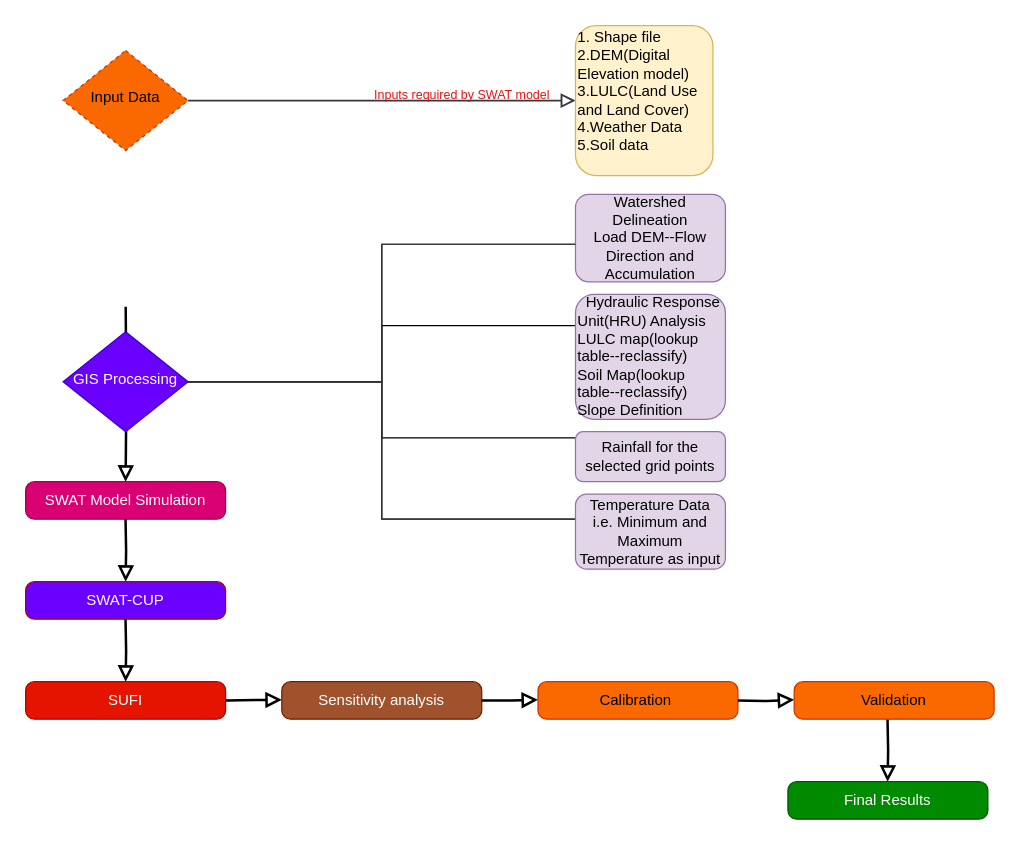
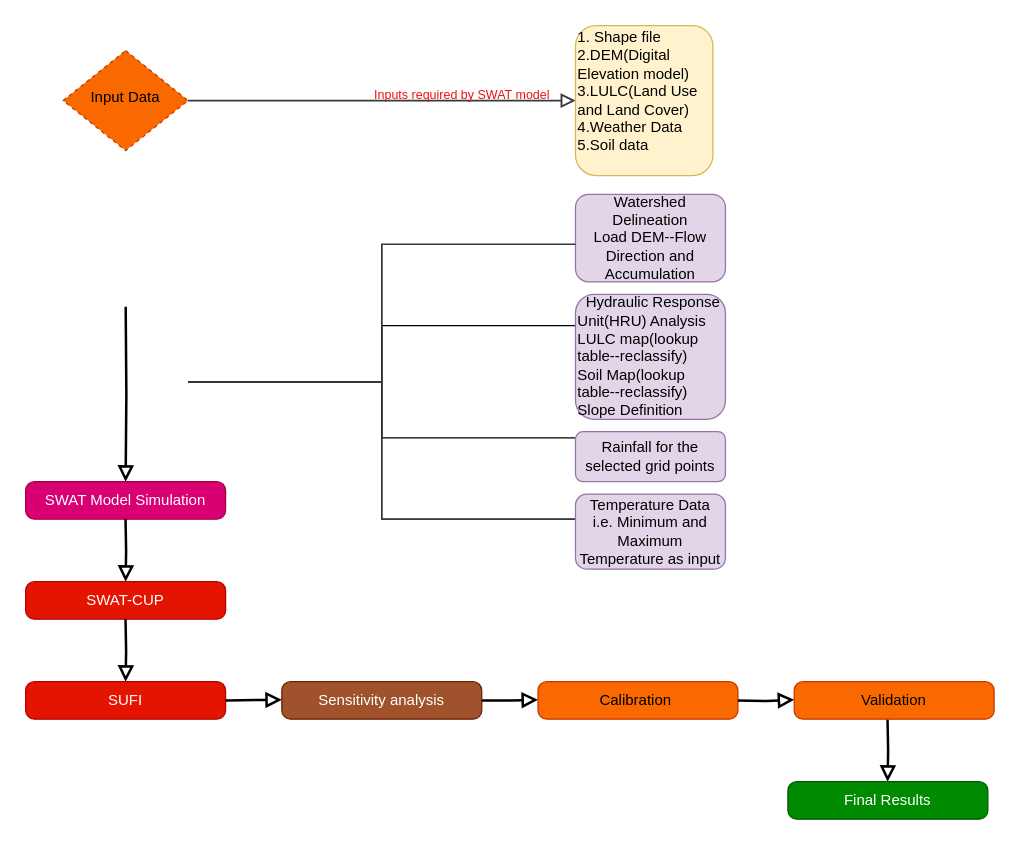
  <mxCell id="0" />
  <mxCell id="1" parent="0" />
  <mxCell id="2" value="" style="edgeStyle=orthogonalEdgeStyle;rounded=0;html=1;jettySize=auto;orthogonalLoop=1;fontSize=11;endArrow=block;endFill=0;endSize=8;strokeWidth=1.5;shadow=0;labelBackgroundColor=none;fillColor=#ffcc99;strokeColor=#36393d;curved=0;" parent="1" source="3" target="4" edge="1"><mxGeometry y="10" relative="1" as="geometry"><mxPoint as="offset" /></mxGeometry></mxCell>
  <mxCell id="3" value="Input Data" style="rhombus;whiteSpace=wrap;html=1;shadow=0;fontFamily=Helvetica;fontSize=12;align=center;strokeWidth=1;spacing=6;spacingTop=-4;fillColor=#fa6800;strokeColor=#C73500;fontColor=#000000;dashed=1;" parent="1" vertex="1"><mxGeometry x="50" y="40" width="100" height="80" as="geometry" /></mxCell>
  <mxCell id="4" value="&lt;div style=&quot;&quot;&gt;1. Shape file&amp;nbsp; &amp;nbsp;&lt;/div&gt;&lt;div style=&quot;&quot;&gt;&lt;span style=&quot;background-color: initial;&quot;&gt;2.DEM(Digital Elevation model)&lt;/span&gt;&lt;/div&gt;&lt;div style=&quot;&quot;&gt;3.LULC(Land Use and Land Cover)&lt;/div&gt;&lt;div style=&quot;&quot;&gt;4.Weather Data&lt;/div&gt;&lt;div style=&quot;&quot;&gt;5.Soil data&lt;/div&gt;&lt;div style=&quot;&quot;&gt;&lt;br&gt;&lt;/div&gt;" style="rounded=1;whiteSpace=wrap;html=1;fontSize=12;glass=0;strokeWidth=1;shadow=0;align=left;fillColor=#fff2cc;strokeColor=#d6b656;" parent="1" vertex="1"><mxGeometry x="460" y="20" width="110" height="120" as="geometry" /></mxCell>
  <mxCell id="5" value="" style="rounded=0;html=1;jettySize=auto;orthogonalLoop=1;fontSize=11;endArrow=block;endFill=0;endSize=8;strokeWidth=2;shadow=0;labelBackgroundColor=none;edgeStyle=orthogonalEdgeStyle;entryX=0.5;entryY=0;entryDx=0;entryDy=0;" parent="1" target="15" edge="1"><mxGeometry x="0.333" y="20" relative="1" as="geometry"><mxPoint as="offset" /><mxPoint x="100.059" y="244.953" as="sourcePoint" /><mxPoint x="100" y="375" as="targetPoint" /></mxGeometry></mxCell>
- <mxCell id="6" value="GIS Processing" style="rhombus;whiteSpace=wrap;html=1;shadow=0;fontFamily=Helvetica;fontSize=12;align=center;strokeWidth=1;spacing=6;spacingTop=-4;fillColor=#6a00ff;strokeColor=#3700CC;fontColor=#ffffff;" parent="1" vertex="1"><mxGeometry x="50" y="265" width="100" height="80" as="geometry" /></mxCell>
  <mxCell id="7" value="Inputs required by SWAT model" style="text;html=1;align=center;verticalAlign=middle;resizable=0;points=[];autosize=1;fillColor=none;fontSize=10;fontColor=#ee1111;" parent="1" vertex="1"><mxGeometry x="289" y="60" width="160" height="30" as="geometry" /></mxCell>
  <mxCell id="8" value="" style="strokeWidth=1;html=1;shape=mxgraph.flowchart.annotation_2;align=left;labelPosition=right;pointerEvents=1;" parent="1" vertex="1"><mxGeometry x="150" y="260" width="310" height="90" as="geometry" /></mxCell>
  <mxCell id="9" value="" style="strokeWidth=1;html=1;shape=mxgraph.flowchart.annotation_2;align=left;labelPosition=right;pointerEvents=1;" parent="1" vertex="1"><mxGeometry x="150.01" y="195" width="309.99" height="220" as="geometry" /></mxCell>
  <mxCell id="10" value="Watershed Delineation&lt;div&gt;Load DEM--Flow Direction and Accumulation&lt;/div&gt;" style="rounded=1;whiteSpace=wrap;html=1;fillColor=#e1d5e7;strokeColor=#9673a6;" parent="1" vertex="1"><mxGeometry x="460" y="155" width="120" height="70" as="geometry" /></mxCell>
  <mxCell id="11" value="" style="strokeWidth=1;html=1;shape=mxgraph.flowchart.annotation_2;align=left;labelPosition=right;pointerEvents=1;fillColor=#FFFF88;strokeColor=#36393d;" parent="1" vertex="1"><mxGeometry x="150.01" y="195" width="309.99" height="220" as="geometry" /></mxCell>
  <mxCell id="12" value="&lt;div style=&quot;&quot;&gt;&lt;span style=&quot;background-color: initial;&quot;&gt;&amp;nbsp; Hydraulic Response Unit(HRU) Analysis&lt;/span&gt;&lt;/div&gt;&lt;div style=&quot;&quot;&gt;LULC map(lookup table--reclassify)&lt;/div&gt;&lt;div style=&quot;&quot;&gt;Soil Map(&lt;span style=&quot;background-color: initial;&quot;&gt;lookup table--reclassify)&lt;/span&gt;&lt;/div&gt;&lt;div style=&quot;&quot;&gt;&lt;span style=&quot;background-color: initial;&quot;&gt;Slope Definition&lt;/span&gt;&lt;/div&gt;" style="rounded=1;whiteSpace=wrap;html=1;align=left;fillColor=#e1d5e7;strokeColor=#9673a6;" parent="1" vertex="1"><mxGeometry x="460" y="235" width="120" height="100" as="geometry" /></mxCell>
  <mxCell id="13" value="Temperature Data&lt;div&gt;i.e. Minimum and Maximum Temperature as input&lt;/div&gt;" style="rounded=1;whiteSpace=wrap;html=1;fillColor=#e1d5e7;strokeColor=#9673a6;" parent="1" vertex="1"><mxGeometry x="460" y="395" width="120" height="60" as="geometry" /></mxCell>
  <mxCell id="14" value="Rainfall for the selected grid points" style="rounded=1;whiteSpace=wrap;html=1;fillColor=#e1d5e7;strokeColor=#9673a6;" parent="1" vertex="1"><mxGeometry x="460" y="345" width="120" height="40" as="geometry" /></mxCell>
  <mxCell id="15" value="SWAT Model Simulation" style="rounded=1;whiteSpace=wrap;html=1;absoluteArcSize=1;arcSize=14;strokeWidth=1;fillColor=#d80073;fontColor=#ffffff;strokeColor=#A50040;" parent="1" vertex="1"><mxGeometry x="20" y="385" width="160" height="30" as="geometry" /></mxCell>
  <mxCell id="16" value="" style="rounded=0;html=1;jettySize=auto;orthogonalLoop=1;fontSize=11;endArrow=block;endFill=0;endSize=8;strokeWidth=2;shadow=0;labelBackgroundColor=none;edgeStyle=orthogonalEdgeStyle;exitX=0.5;exitY=1;exitDx=0;exitDy=0;" parent="1" edge="1"><mxGeometry y="20" relative="1" as="geometry"><mxPoint as="offset" /><mxPoint x="99.94" y="415" as="sourcePoint" /><mxPoint x="100" y="465" as="targetPoint" /></mxGeometry></mxCell>
- <mxCell id="17" value="SWAT-CUP" style="rounded=1;whiteSpace=wrap;html=1;absoluteArcSize=1;arcSize=14;strokeWidth=1;fillColor=#6a00ff;fontColor=#ffffff;strokeColor=#B20000;" parent="1" vertex="1"><mxGeometry x="20" y="465" width="160" height="30" as="geometry" /></mxCell>
+ <mxCell id="17" value="SWAT-CUP" style="rounded=1;whiteSpace=wrap;html=1;absoluteArcSize=1;arcSize=14;strokeWidth=1;fillColor=#e51400;fontColor=#ffffff;strokeColor=#B20000;" parent="1" vertex="1"><mxGeometry x="20" y="465" width="160" height="30" as="geometry" /></mxCell>
  <mxCell id="18" value="" style="rounded=0;html=1;jettySize=auto;orthogonalLoop=1;fontSize=11;endArrow=block;endFill=0;endSize=8;strokeWidth=2;shadow=0;labelBackgroundColor=none;edgeStyle=orthogonalEdgeStyle;exitX=0.5;exitY=1;exitDx=0;exitDy=0;" parent="1" edge="1"><mxGeometry y="20" relative="1" as="geometry"><mxPoint as="offset" /><mxPoint x="99.94" y="495" as="sourcePoint" /><mxPoint x="100" y="545" as="targetPoint" /></mxGeometry></mxCell>
  <mxCell id="19" value="SUFI" style="rounded=1;whiteSpace=wrap;html=1;absoluteArcSize=1;arcSize=14;strokeWidth=1;fillColor=#e51400;fontColor=#ffffff;strokeColor=#B20000;" parent="1" vertex="1"><mxGeometry x="20" y="545" width="160" height="30" as="geometry" /></mxCell>
  <mxCell id="20" value="" style="rounded=0;html=1;jettySize=auto;orthogonalLoop=1;fontSize=11;endArrow=block;endFill=0;endSize=8;strokeWidth=2;shadow=0;labelBackgroundColor=none;edgeStyle=orthogonalEdgeStyle;exitX=1;exitY=0.5;exitDx=0;exitDy=0;" parent="1" source="19" edge="1"><mxGeometry y="20" relative="1" as="geometry"><mxPoint as="offset" /><mxPoint x="185" y="559.5" as="sourcePoint" /><mxPoint x="225" y="559.5" as="targetPoint" /></mxGeometry></mxCell>
  <mxCell id="21" value="Sensitivity analysis" style="rounded=1;whiteSpace=wrap;html=1;absoluteArcSize=1;arcSize=14;strokeWidth=1;fillColor=#a0522d;fontColor=#ffffff;strokeColor=#6D1F00;" parent="1" vertex="1"><mxGeometry x="225" y="545" width="160" height="30" as="geometry" /></mxCell>
  <mxCell id="22" value="" style="rounded=0;html=1;jettySize=auto;orthogonalLoop=1;fontSize=11;endArrow=block;endFill=0;endSize=8;strokeWidth=2;shadow=0;labelBackgroundColor=none;edgeStyle=orthogonalEdgeStyle;exitX=1;exitY=0.5;exitDx=0;exitDy=0;" parent="1" edge="1"><mxGeometry y="20" relative="1" as="geometry"><mxPoint as="offset" /><mxPoint x="385" y="560" as="sourcePoint" /><mxPoint x="430" y="559.5" as="targetPoint" /><Array as="points"><mxPoint x="408" y="560" /></Array></mxGeometry></mxCell>
  <mxCell id="23" value="Calibration&amp;nbsp;" style="rounded=1;whiteSpace=wrap;html=1;absoluteArcSize=1;arcSize=14;strokeWidth=1;fillColor=#fa6800;fontColor=#000000;strokeColor=#C73500;" parent="1" vertex="1"><mxGeometry x="430" y="545" width="160" height="30" as="geometry" /></mxCell>
  <mxCell id="24" value="" style="rounded=0;html=1;jettySize=auto;orthogonalLoop=1;fontSize=11;endArrow=block;endFill=0;endSize=8;strokeWidth=2;shadow=0;labelBackgroundColor=none;edgeStyle=orthogonalEdgeStyle;exitX=0.5;exitY=1;exitDx=0;exitDy=0;" parent="1" edge="1"><mxGeometry y="20" relative="1" as="geometry"><mxPoint as="offset" /><mxPoint x="709.71" y="575" as="sourcePoint" /><mxPoint x="709.77" y="625" as="targetPoint" /></mxGeometry></mxCell>
  <mxCell id="25" value="Final Results" style="rounded=1;whiteSpace=wrap;html=1;absoluteArcSize=1;arcSize=14;strokeWidth=1;fillColor=#008a00;fontColor=#ffffff;strokeColor=#005700;" parent="1" vertex="1"><mxGeometry x="630" y="625" width="160" height="30" as="geometry" /></mxCell>
  <mxCell id="26" value="" style="rounded=0;html=1;jettySize=auto;orthogonalLoop=1;fontSize=11;endArrow=block;endFill=0;endSize=8;strokeWidth=2;shadow=0;labelBackgroundColor=none;edgeStyle=orthogonalEdgeStyle;exitX=1;exitY=0.5;exitDx=0;exitDy=0;" parent="1" edge="1"><mxGeometry y="20" relative="1" as="geometry"><mxPoint as="offset" /><mxPoint x="590" y="560" as="sourcePoint" /><mxPoint x="635" y="559.5" as="targetPoint" /></mxGeometry></mxCell>
  <mxCell id="27" value="Validation" style="rounded=1;whiteSpace=wrap;html=1;absoluteArcSize=1;arcSize=14;strokeWidth=1;fillColor=#fa6800;fontColor=#000000;strokeColor=#C73500;" parent="1" vertex="1"><mxGeometry x="635" y="545" width="160" height="30" as="geometry" /></mxCell>
